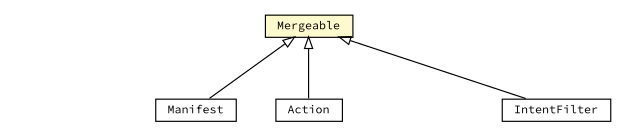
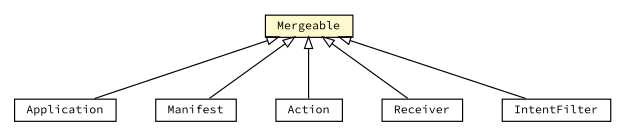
  digraph {
    fontname="Source Code Pro"
    nodesep=0.25
    ranksep=0.5
    node [fontcolor=black fontname="Source Code Pro" fontsize=10.0 shape=plaintext]
    edge [arrowtail=empty dir=back fontname="Source Code Pro" fontsize=10 headport=p labelfontname=Helvetica labelfontsize=10 tailport=p]
    n1 [label=<<table title="org.androidtransfuse.model.Mergeable" border="0" cellborder="1" cellspacing="0" cellpadding="2" port="p" bgcolor="lemonChiffon" href="./Mergeable.html"> 		<tr><td><table border="0" cellspacing="0" cellpadding="1"> <tr><td align="center" balign="center"> Mergeable </td></tr> 		</table></td></tr> 		</table>>]
+   n2 [label=<<table title="org.androidtransfuse.model.manifest.Application" border="0" cellborder="1" cellspacing="0" cellpadding="2" port="p" href="./manifest/Application.html"> 		<tr><td><table border="0" cellspacing="0" cellpadding="1"> <tr><td align="center" balign="center"> Application </td></tr> 		</table></td></tr> 		</table>>]
    n3 [label=<<table title="org.androidtransfuse.model.manifest.Manifest" border="0" cellborder="1" cellspacing="0" cellpadding="2" port="p" href="./manifest/Manifest.html"> 		<tr><td><table border="0" cellspacing="0" cellpadding="1"> <tr><td align="center" balign="center"> Manifest </td></tr> 		</table></td></tr> 		</table>>]
    n4 [label=<<table title="org.androidtransfuse.model.manifest.Action" border="0" cellborder="1" cellspacing="0" cellpadding="2" port="p" href="./manifest/Action.html"> 		<tr><td><table border="0" cellspacing="0" cellpadding="1"> <tr><td align="center" balign="center"> Action </td></tr> 		</table></td></tr> 		</table>>]
+   n5 [label=<<table title="org.androidtransfuse.model.manifest.Receiver" border="0" cellborder="1" cellspacing="0" cellpadding="2" port="p" href="./manifest/Receiver.html"> 		<tr><td><table border="0" cellspacing="0" cellpadding="1"> <tr><td align="center" balign="center"> Receiver </td></tr> 		</table></td></tr> 		</table>>]
    n6 [label=<<table title="org.androidtransfuse.model.manifest.IntentFilter" border="0" cellborder="1" cellspacing="0" cellpadding="2" port="p" href="./manifest/IntentFilter.html"> 		<tr><td><table border="0" cellspacing="0" cellpadding="1"> <tr><td align="center" balign="center"> IntentFilter </td></tr> 		</table></td></tr> 		</table>>]
+   n1 -> n2
    n1 -> n3
    n1 -> n4
+   n1 -> n5
    n1 -> n6
  }
